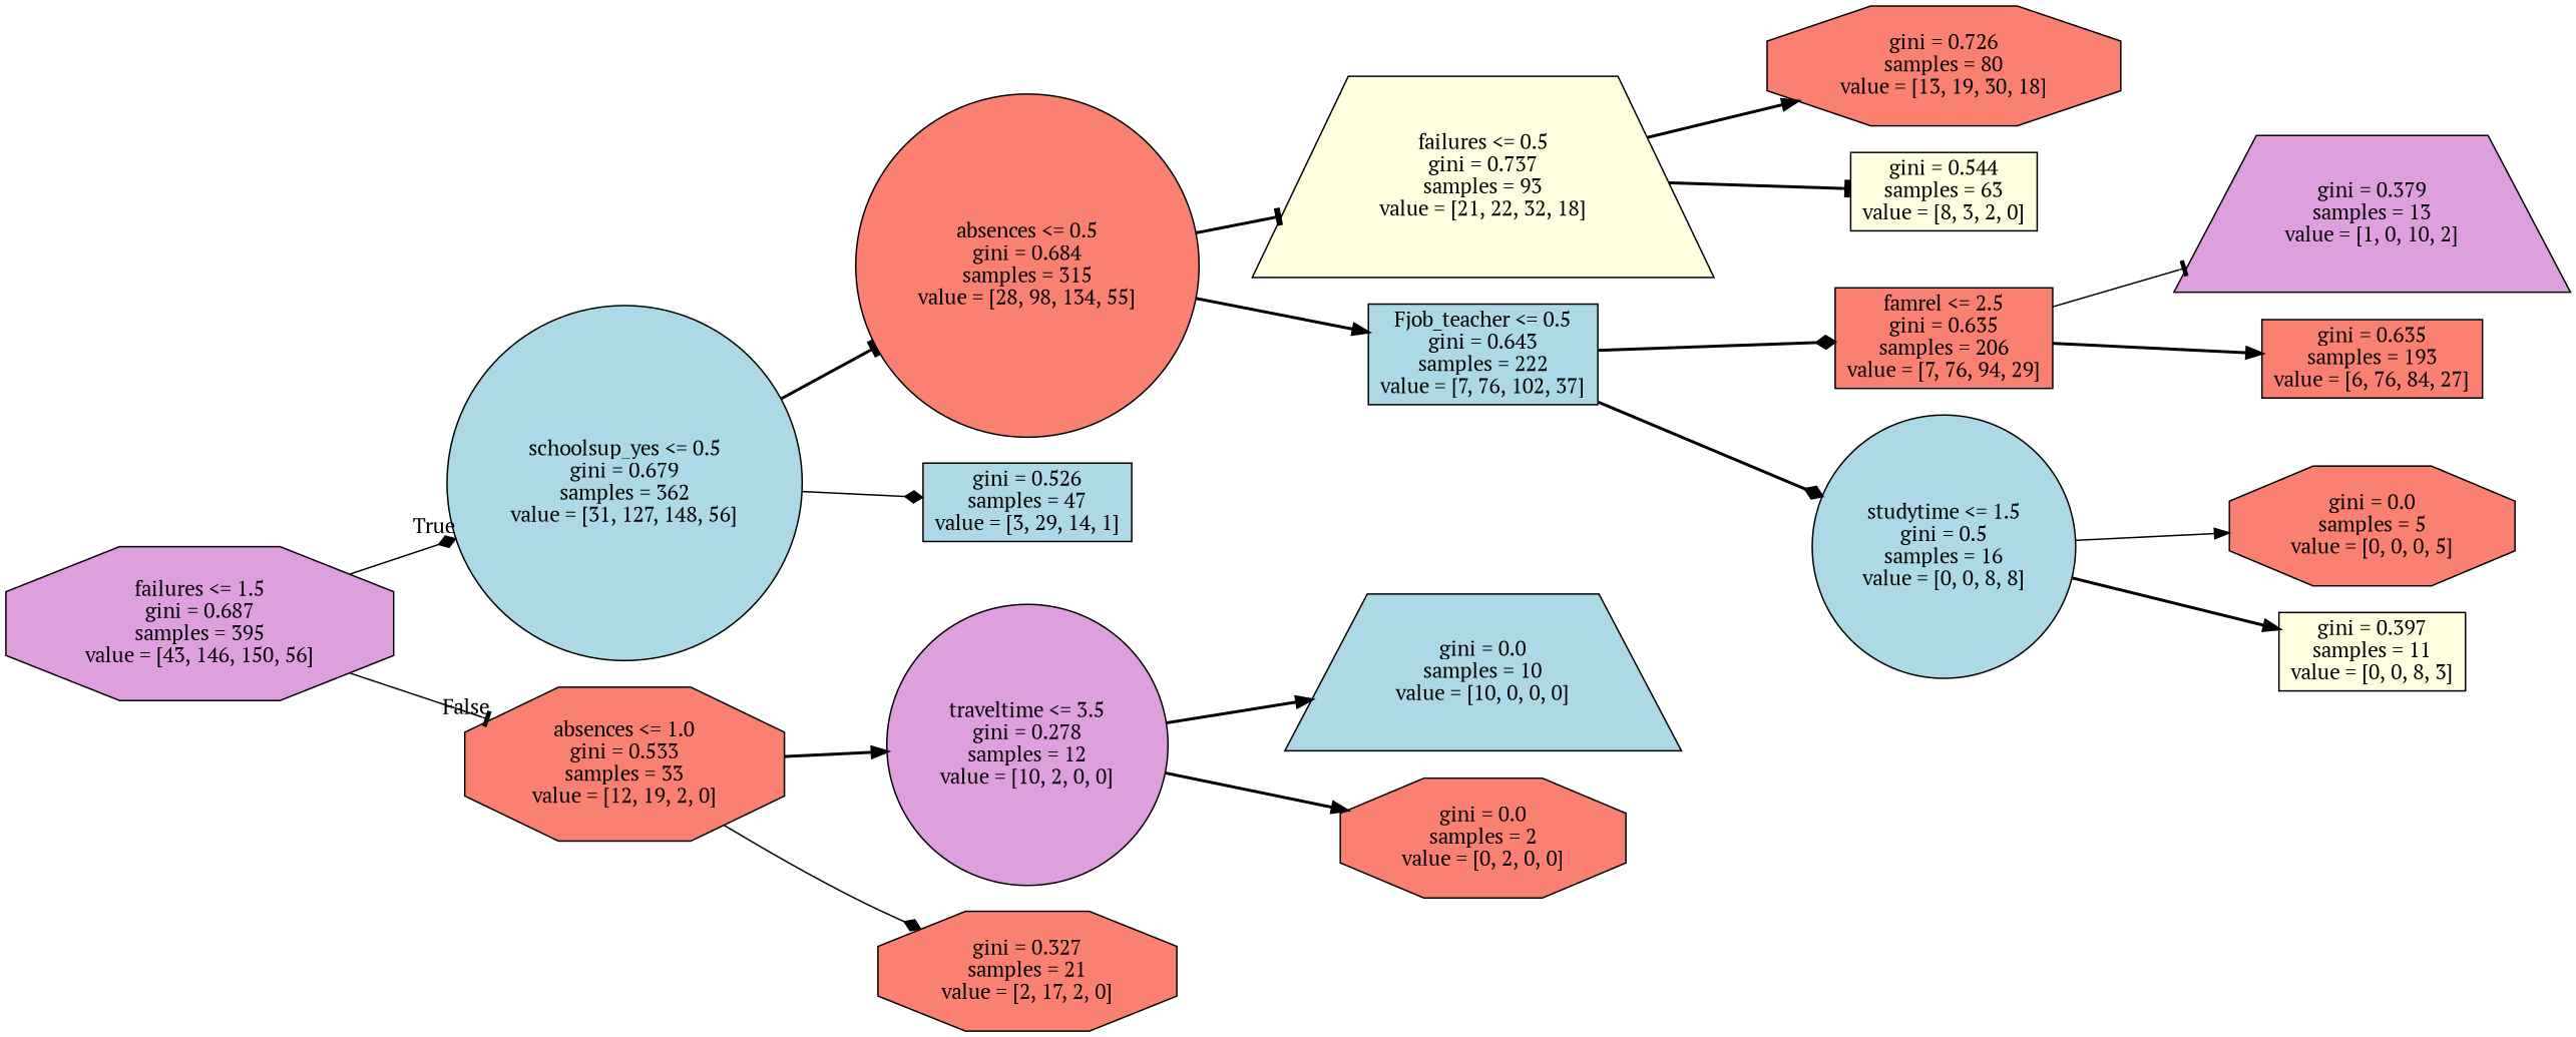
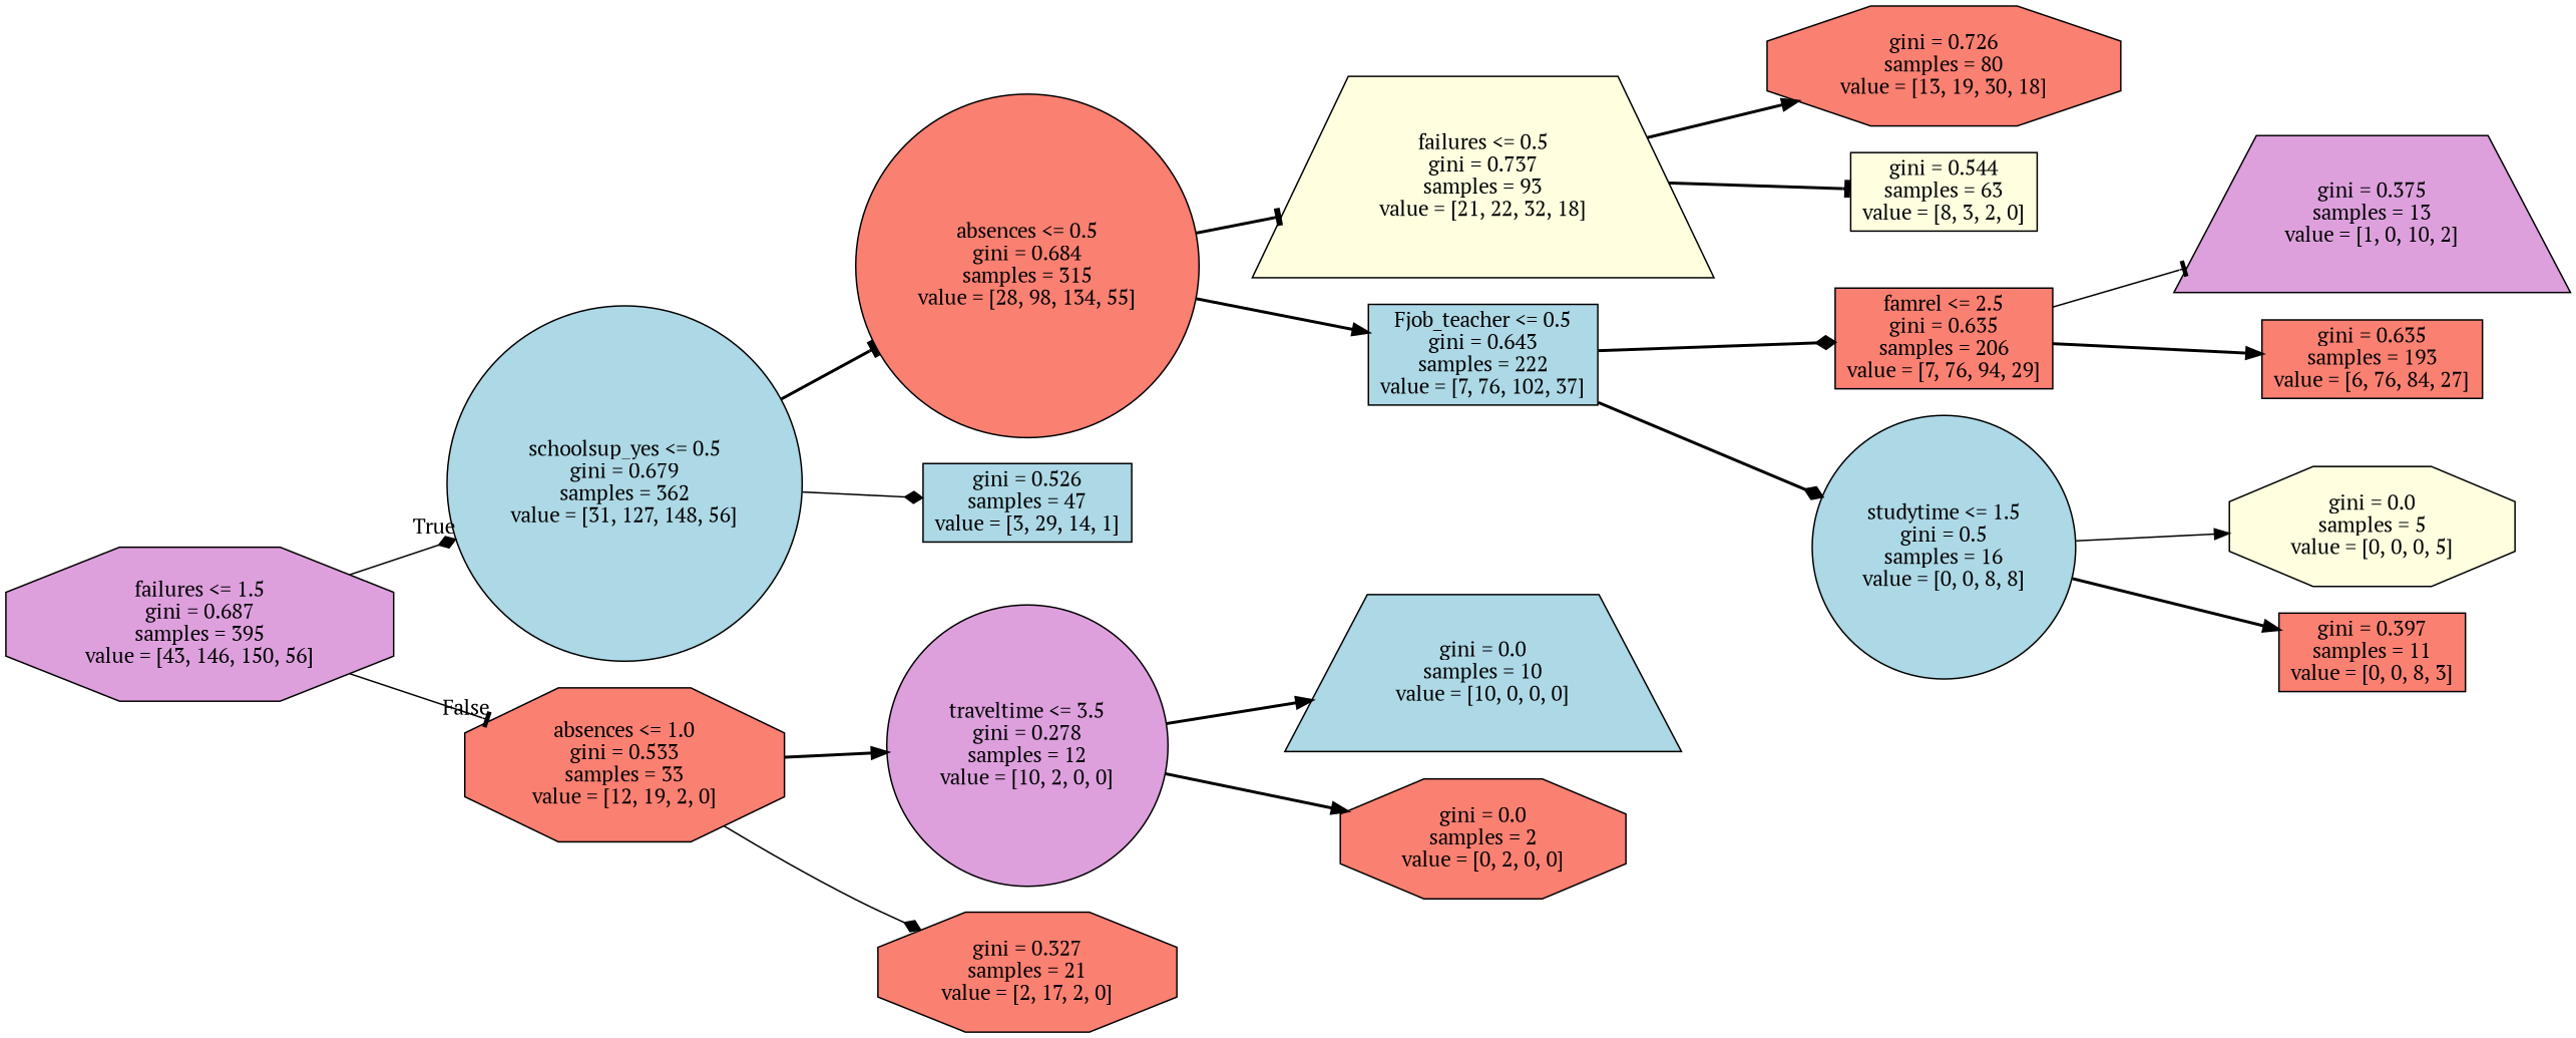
  digraph {
    fontname="PT Serif"
    rankdir=LR
    node [fillcolor=salmon fontname="PT Serif" shape=octagon style=filled]
    edge [arrowhead=normal fontname="PT Serif" style=bold]
    n1 [fillcolor=plum label="failures <= 1.5\ngini = 0.687\nsamples = 395\nvalue = [43, 146, 150, 56]"]
    n2 [fillcolor=lightblue label="schoolsup_yes <= 0.5\ngini = 0.679\nsamples = 362\nvalue = [31, 127, 148, 56]" shape=circle]
    n3 [label="absences <= 1.0\ngini = 0.533\nsamples = 33\nvalue = [12, 19, 2, 0]"]
    n4 [label="absences <= 0.5\ngini = 0.684\nsamples = 315\nvalue = [28, 98, 134, 55]" shape=circle]
    n5 [fillcolor=lightblue label="gini = 0.526\nsamples = 47\nvalue = [3, 29, 14, 1]" shape=box]
    n6 [fillcolor=plum label="traveltime <= 3.5\ngini = 0.278\nsamples = 12\nvalue = [10, 2, 0, 0]" shape=circle]
    n7 [label="gini = 0.327\nsamples = 21\nvalue = [2, 17, 2, 0]"]
    n8 [fillcolor=lightyellow label="failures <= 0.5\ngini = 0.737\nsamples = 93\nvalue = [21, 22, 32, 18]" shape=trapezium]
    n9 [fillcolor=lightblue label="Fjob_teacher <= 0.5\ngini = 0.643\nsamples = 222\nvalue = [7, 76, 102, 37]" shape=box]
    n10 [label="gini = 0.726\nsamples = 80\nvalue = [13, 19, 30, 18]"]
    n11 [fillcolor=lightyellow label="gini = 0.544\nsamples = 63\nvalue = [8, 3, 2, 0]" shape=box]
    n12 [label="famrel <= 2.5\ngini = 0.635\nsamples = 206\nvalue = [7, 76, 94, 29]" shape=box]
    n13 [fillcolor=lightblue label="studytime <= 1.5\ngini = 0.5\nsamples = 16\nvalue = [0, 0, 8, 8]" shape=circle]
-   n14 [fillcolor=plum label="gini = 0.379\nsamples = 13\nvalue = [1, 0, 10, 2]" shape=trapezium]
+   n14 [fillcolor=plum label="gini = 0.375\nsamples = 13\nvalue = [1, 0, 10, 2]" shape=trapezium]
    n15 [label="gini = 0.635\nsamples = 193\nvalue = [6, 76, 84, 27]" shape=box]
-   n16 [label="gini = 0.0\nsamples = 5\nvalue = [0, 0, 0, 5]"]
-   n17 [fillcolor=lightyellow label="gini = 0.397\nsamples = 11\nvalue = [0, 0, 8, 3]" shape=box]
+   n16 [fillcolor=lightyellow label="gini = 0.0\nsamples = 5\nvalue = [0, 0, 0, 5]"]
+   n17 [label="gini = 0.397\nsamples = 11\nvalue = [0, 0, 8, 3]" shape=box]
    n18 [fillcolor=lightblue label="gini = 0.0\nsamples = 10\nvalue = [10, 0, 0, 0]" shape=trapezium]
    n19 [label="gini = 0.0\nsamples = 2\nvalue = [0, 2, 0, 0]"]
    n1 -> n2 [arrowhead=diamond headlabel=True labelangle=45 labeldistance=2.5 style=solid]
    n1 -> n3 [arrowhead=tee headlabel=False labelangle=-45 labeldistance=2.5 style=solid]
    n2 -> n4 [arrowhead=tee]
    n2 -> n5 [arrowhead=diamond style=solid]
    n3 -> n6
    n3 -> n7 [arrowhead=diamond style=solid]
    n4 -> n8 [arrowhead=tee]
    n4 -> n9
    n6 -> n18
    n6 -> n19
    n8 -> n10
    n8 -> n11 [arrowhead=tee]
    n9 -> n12 [arrowhead=diamond]
    n9 -> n13 [arrowhead=diamond]
    n12 -> n14 [arrowhead=tee style=solid]
    n12 -> n15
    n13 -> n16 [style=solid]
    n13 -> n17
  }
